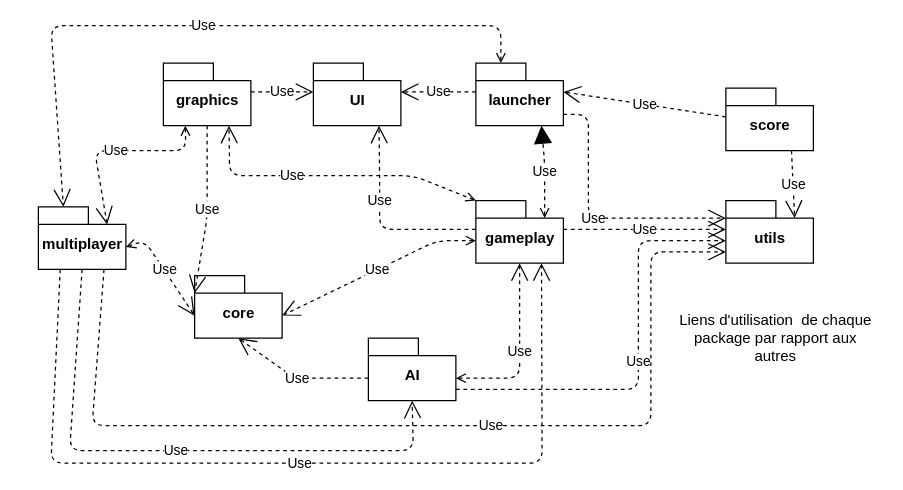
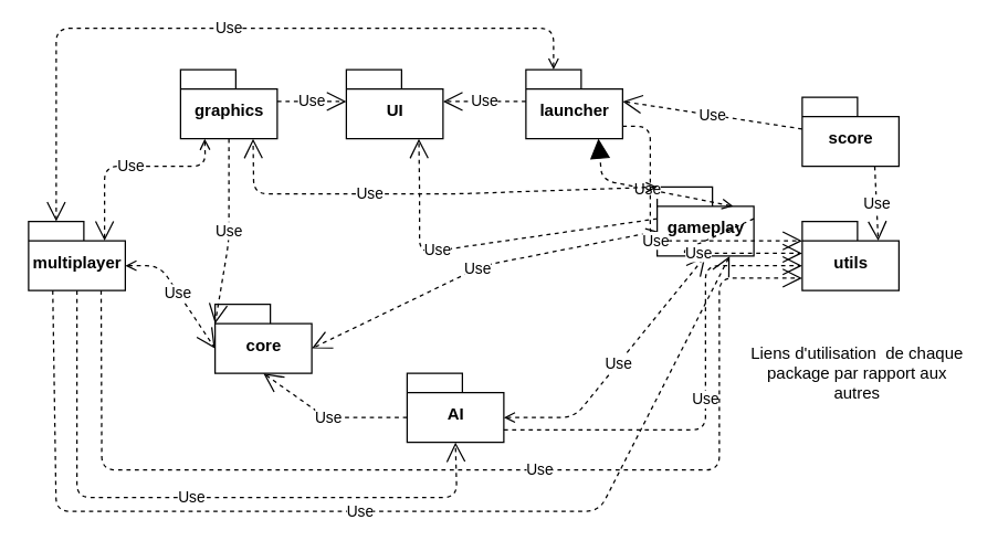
  <mxCell id="0" />
  <mxCell id="1" parent="0" />
  <mxCell id="2" value="UI&lt;br&gt;" style="shape=folder;fontStyle=1;spacingTop=10;tabWidth=40;tabHeight=14;tabPosition=left;html=1;" vertex="1" parent="1"><mxGeometry x="250" y="50" width="70" height="50" as="geometry" /></mxCell>
  <mxCell id="3" value="core" style="shape=folder;fontStyle=1;spacingTop=10;tabWidth=40;tabHeight=14;tabPosition=left;html=1;" vertex="1" parent="1"><mxGeometry x="155" y="220" width="70" height="50" as="geometry" /></mxCell>
  <mxCell id="4" value="graphics" style="shape=folder;fontStyle=1;spacingTop=10;tabWidth=40;tabHeight=14;tabPosition=left;html=1;" vertex="1" parent="1"><mxGeometry x="130" y="50" width="70" height="50" as="geometry" /></mxCell>
  <mxCell id="5" value="launcher" style="shape=folder;fontStyle=1;spacingTop=10;tabWidth=40;tabHeight=14;tabPosition=left;html=1;" vertex="1" parent="1"><mxGeometry x="380" y="50" width="70" height="50" as="geometry" /></mxCell>
- <mxCell id="6" value="multiplayer" style="shape=folder;fontStyle=1;spacingTop=10;tabWidth=40;tabHeight=14;tabPosition=left;html=1;" vertex="1" parent="1"><mxGeometry x="30" y="165" width="70" height="50" as="geometry" /></mxCell>
+ <mxCell id="6" value="multiplayer" style="shape=folder;fontStyle=1;spacingTop=10;tabWidth=40;tabHeight=14;tabPosition=left;html=1;" vertex="1" parent="1"><mxGeometry x="20" y="160" width="70" height="50" as="geometry" /></mxCell>
  <mxCell id="7" value="score" style="shape=folder;fontStyle=1;spacingTop=10;tabWidth=40;tabHeight=14;tabPosition=left;html=1;" vertex="1" parent="1"><mxGeometry x="580" y="70" width="70" height="50" as="geometry" /></mxCell>
- <mxCell id="8" value="gameplay" style="shape=folder;fontStyle=1;spacingTop=10;tabWidth=40;tabHeight=14;tabPosition=left;html=1;" vertex="1" parent="1"><mxGeometry x="380" y="160" width="70" height="50" as="geometry" /></mxCell>
+ <mxCell id="8" value="gameplay" style="shape=folder;fontStyle=1;spacingTop=10;tabWidth=40;tabHeight=14;tabPosition=left;html=1;" vertex="1" parent="1"><mxGeometry x="475" y="135" width="70" height="50" as="geometry" /></mxCell>
  <mxCell id="9" value="utils&lt;br&gt;" style="shape=folder;fontStyle=1;spacingTop=10;tabWidth=40;tabHeight=14;tabPosition=left;html=1;" vertex="1" parent="1"><mxGeometry x="580" y="160" width="70" height="50" as="geometry" /></mxCell>
  <mxCell id="10" value="AI" style="shape=folder;fontStyle=1;spacingTop=10;tabWidth=40;tabHeight=14;tabPosition=left;html=1;" vertex="1" parent="1"><mxGeometry x="294" y="270" width="70" height="50" as="geometry" /></mxCell>
  <mxCell id="11" value="Use" style="endArrow=open;endSize=12;dashed=1;html=1;exitX=0;exitY=0;exitDx=0;exitDy=32;exitPerimeter=0;entryX=0;entryY=0;entryDx=70;entryDy=32;entryPerimeter=0;startArrow=open;startFill=0;" edge="1" parent="1" source="8" target="3"><mxGeometry width="160" relative="1" as="geometry"><mxPoint x="80" y="320" as="sourcePoint" /><mxPoint x="240" y="320" as="targetPoint" /><Array as="points"><mxPoint x="349" y="192" /></Array></mxGeometry></mxCell>
  <mxCell id="12" value="Use" style="endArrow=open;endSize=12;dashed=1;html=1;exitX=0;exitY=0;exitDx=70;exitDy=32;exitPerimeter=0;entryX=0;entryY=0;entryDx=0;entryDy=32;entryPerimeter=0;startArrow=open;startFill=0;" edge="1" parent="1" source="6" target="3"><mxGeometry width="160" relative="1" as="geometry"><mxPoint x="79.98" y="155" as="sourcePoint" /><mxPoint x="1" y="215" as="targetPoint" /><Array as="points"><mxPoint x="115" y="192" /></Array></mxGeometry></mxCell>
  <mxCell id="13" value="Use" style="endArrow=open;endSize=12;dashed=1;html=1;entryX=0.5;entryY=1;entryDx=0;entryDy=0;entryPerimeter=0;exitX=0;exitY=0;exitDx=0;exitDy=32;exitPerimeter=0;" edge="1" parent="1" source="10" target="3"><mxGeometry width="160" relative="1" as="geometry"><mxPoint x="100" y="520" as="sourcePoint" /><mxPoint x="260" y="520" as="targetPoint" /><Array as="points"><mxPoint x="235" y="302" /></Array></mxGeometry></mxCell>
  <mxCell id="14" value="Use" style="endArrow=open;endSize=12;dashed=1;html=1;entryX=0.5;entryY=1;entryDx=0;entryDy=0;entryPerimeter=0;exitX=0;exitY=0;exitDx=70;exitDy=32;exitPerimeter=0;startArrow=open;startFill=0;" edge="1" parent="1" source="10" target="8"><mxGeometry width="160" relative="1" as="geometry"><mxPoint x="330" y="392" as="sourcePoint" /><mxPoint x="245" y="220" as="targetPoint" /><Array as="points"><mxPoint x="415" y="302" /></Array></mxGeometry></mxCell>
  <mxCell id="15" value="Use" style="endArrow=open;endSize=12;dashed=1;html=1;entryX=0;entryY=0;entryDx=0;entryDy=32;entryPerimeter=0;exitX=0;exitY=0;exitDx=70;exitDy=41;exitPerimeter=0;" edge="1" parent="1" source="10" target="9"><mxGeometry width="160" relative="1" as="geometry"><mxPoint x="380" y="392" as="sourcePoint" /><mxPoint x="425" y="220" as="targetPoint" /><Array as="points"><mxPoint x="510" y="311" /><mxPoint x="510" y="192" /></Array></mxGeometry></mxCell>
  <mxCell id="16" value="Use" style="endArrow=open;endSize=12;dashed=1;html=1;entryX=0;entryY=0;entryDx=0;entryDy=23;entryPerimeter=0;exitX=0;exitY=0;exitDx=70;exitDy=23;exitPerimeter=0;" edge="1" parent="1" source="8" target="9"><mxGeometry width="160" relative="1" as="geometry"><mxPoint x="380" y="401" as="sourcePoint" /><mxPoint x="590" y="202" as="targetPoint" /><Array as="points"><mxPoint x="490" y="183" /><mxPoint x="520" y="183" /></Array></mxGeometry></mxCell>
  <mxCell id="17" value="Use" style="endArrow=block;endSize=12;dashed=1;html=1;entryX=0.75;entryY=1;entryDx=0;entryDy=0;entryPerimeter=0;exitX=0;exitY=0;exitDx=55;exitDy=14;exitPerimeter=0;startArrow=open;startFill=0;" edge="1" parent="1" source="8" target="5"><mxGeometry width="160" relative="1" as="geometry"><mxPoint x="304" y="312" as="sourcePoint" /><mxPoint x="245" y="220" as="targetPoint" /><Array as="points"><mxPoint x="435" y="130" /></Array></mxGeometry></mxCell>
  <mxCell id="18" value="Use" style="endArrow=open;endSize=12;dashed=1;html=1;entryX=0.75;entryY=1;entryDx=0;entryDy=0;entryPerimeter=0;exitX=0;exitY=0;exitDx=0;exitDy=23;exitPerimeter=0;" edge="1" parent="1" source="8" target="2"><mxGeometry x="0.25" width="160" relative="1" as="geometry"><mxPoint x="366.5" y="160" as="sourcePoint" /><mxPoint x="364" y="86" as="targetPoint" /><Array as="points"><mxPoint x="303" y="183" /><mxPoint x="303" y="140" /></Array><mxPoint as="offset" /></mxGeometry></mxCell>
  <mxCell id="19" value="Use" style="endArrow=open;endSize=12;dashed=1;html=1;entryX=0.75;entryY=1;entryDx=0;entryDy=0;entryPerimeter=0;exitX=0;exitY=0;exitDx=0;exitDy=0;exitPerimeter=0;startArrow=open;startFill=0;" edge="1" parent="1" source="8" target="4"><mxGeometry x="0.25" width="160" relative="1" as="geometry"><mxPoint x="390" y="193" as="sourcePoint" /><mxPoint x="312.5" y="110" as="targetPoint" /><Array as="points"><mxPoint x="330" y="140" /><mxPoint x="183" y="140" /></Array><mxPoint as="offset" /></mxGeometry></mxCell>
  <mxCell id="20" value="Use" style="endArrow=open;endSize=12;dashed=1;html=1;exitX=0.25;exitY=1;exitDx=0;exitDy=0;exitPerimeter=0;entryX=0;entryY=0;entryDx=55;entryDy=14;entryPerimeter=0;startArrow=open;startFill=0;" edge="1" parent="1" source="4" target="6"><mxGeometry width="160" relative="1" as="geometry"><mxPoint x="110" y="350" as="sourcePoint" /><mxPoint x="270" y="350" as="targetPoint" /><Array as="points"><mxPoint x="148" y="120" /><mxPoint x="75" y="120" /></Array></mxGeometry></mxCell>
  <mxCell id="21" value="Use" style="endArrow=open;endSize=12;dashed=1;html=1;exitX=0;exitY=0;exitDx=70;exitDy=23;exitPerimeter=0;entryX=0;entryY=0;entryDx=0;entryDy=23;entryPerimeter=0;" edge="1" parent="1" source="4" target="2"><mxGeometry width="160" relative="1" as="geometry"><mxPoint x="157.5" y="110" as="sourcePoint" /><mxPoint x="85" y="184" as="targetPoint" /><Array as="points"><mxPoint x="220" y="73" /><mxPoint x="240" y="73" /></Array></mxGeometry></mxCell>
  <mxCell id="22" value="Use" style="endArrow=open;endSize=12;dashed=1;html=1;exitX=0.5;exitY=1;exitDx=0;exitDy=0;exitPerimeter=0;entryX=0;entryY=0;entryDx=0;entryDy=14;entryPerimeter=0;" edge="1" parent="1" source="4" target="3"><mxGeometry width="160" relative="1" as="geometry"><mxPoint x="157.5" y="110" as="sourcePoint" /><mxPoint x="85" y="184" as="targetPoint" /><Array as="points"><mxPoint x="165" y="174" /></Array></mxGeometry></mxCell>
  <mxCell id="23" value="Use" style="endArrow=open;endSize=12;dashed=1;html=1;exitX=0;exitY=0;exitDx=0;exitDy=23;exitPerimeter=0;entryX=0;entryY=0;entryDx=70;entryDy=23;entryPerimeter=0;" edge="1" parent="1" source="5" target="2"><mxGeometry width="160" relative="1" as="geometry"><mxPoint x="90" y="380" as="sourcePoint" /><mxPoint x="250" y="380" as="targetPoint" /></mxGeometry></mxCell>
  <mxCell id="24" value="Use" style="endArrow=open;endSize=12;dashed=1;html=1;exitX=0;exitY=0;exitDx=70;exitDy=41;exitPerimeter=0;entryX=0;entryY=0;entryDx=0;entryDy=14;entryPerimeter=0;" edge="1" parent="1" source="5" target="9"><mxGeometry width="160" relative="1" as="geometry"><mxPoint x="390" y="83" as="sourcePoint" /><mxPoint x="330" y="83" as="targetPoint" /><Array as="points"><mxPoint x="470" y="91" /><mxPoint x="470" y="174" /></Array></mxGeometry></mxCell>
  <mxCell id="25" value="Use" style="endArrow=open;endSize=12;dashed=1;html=1;exitX=0;exitY=0;exitDx=20;exitDy=0;exitPerimeter=0;entryX=0;entryY=0;entryDx=20;entryDy=0;entryPerimeter=0;startArrow=open;startFill=0;" edge="1" parent="1" source="5" target="6"><mxGeometry width="160" relative="1" as="geometry"><mxPoint x="390" y="83" as="sourcePoint" /><mxPoint x="330" y="83" as="targetPoint" /><Array as="points"><mxPoint x="400" y="20" /><mxPoint x="40" y="20" /></Array></mxGeometry></mxCell>
  <mxCell id="26" value="Use" style="endArrow=open;endSize=12;dashed=1;html=1;exitX=0.75;exitY=1;exitDx=0;exitDy=0;exitPerimeter=0;entryX=0;entryY=0;entryDx=0;entryDy=41;entryPerimeter=0;" edge="1" parent="1" source="6" target="9"><mxGeometry x="0.152" width="160" relative="1" as="geometry"><mxPoint x="374" y="321" as="sourcePoint" /><mxPoint x="570" y="240" as="targetPoint" /><Array as="points"><mxPoint x="73" y="340" /><mxPoint x="520" y="340" /><mxPoint x="520" y="201" /></Array><mxPoint as="offset" /></mxGeometry></mxCell>
  <mxCell id="27" value="Use" style="endArrow=open;endSize=12;dashed=1;html=1;exitX=0.5;exitY=1;exitDx=0;exitDy=0;exitPerimeter=0;entryX=0.5;entryY=1;entryDx=0;entryDy=0;entryPerimeter=0;" edge="1" parent="1" source="6" target="10"><mxGeometry width="160" relative="1" as="geometry"><mxPoint x="82.5" y="220" as="sourcePoint" /><mxPoint x="590" y="211" as="targetPoint" /><Array as="points"><mxPoint x="55" y="360" /><mxPoint x="330" y="360" /></Array></mxGeometry></mxCell>
  <mxCell id="28" value="Use" style="endArrow=open;endSize=12;dashed=1;html=1;exitX=0.25;exitY=1;exitDx=0;exitDy=0;exitPerimeter=0;entryX=0.75;entryY=1;entryDx=0;entryDy=0;entryPerimeter=0;" edge="1" parent="1" source="6" target="8"><mxGeometry width="160" relative="1" as="geometry"><mxPoint x="40" y="250" as="sourcePoint" /><mxPoint x="314" y="360" as="targetPoint" /><Array as="points"><mxPoint x="40" y="370" /><mxPoint x="433" y="370" /></Array></mxGeometry></mxCell>
  <mxCell id="29" value="Use" style="endArrow=open;endSize=12;dashed=1;html=1;exitX=0;exitY=0;exitDx=0;exitDy=23;exitPerimeter=0;entryX=0;entryY=0;entryDx=70;entryDy=23;entryPerimeter=0;" edge="1" parent="1" source="7" target="5"><mxGeometry width="160" relative="1" as="geometry"><mxPoint x="390" y="83" as="sourcePoint" /><mxPoint x="330" y="83" as="targetPoint" /></mxGeometry></mxCell>
  <mxCell id="30" value="Use" style="endArrow=open;endSize=12;dashed=1;html=1;exitX=0.75;exitY=1;exitDx=0;exitDy=0;exitPerimeter=0;entryX=0;entryY=0;entryDx=55;entryDy=14;entryPerimeter=0;" edge="1" parent="1" source="7" target="9"><mxGeometry width="160" relative="1" as="geometry"><mxPoint x="590" y="83" as="sourcePoint" /><mxPoint x="460" y="83" as="targetPoint" /></mxGeometry></mxCell>
  <mxCell id="31" value="Liens d'utilisation&amp;nbsp; de chaque package par rapport aux autres" style="text;html=1;strokeColor=none;fillColor=none;align=center;verticalAlign=middle;whiteSpace=wrap;rounded=0;" vertex="1" parent="1"><mxGeometry x="540" y="240" width="160" height="60" as="geometry" /></mxCell>
